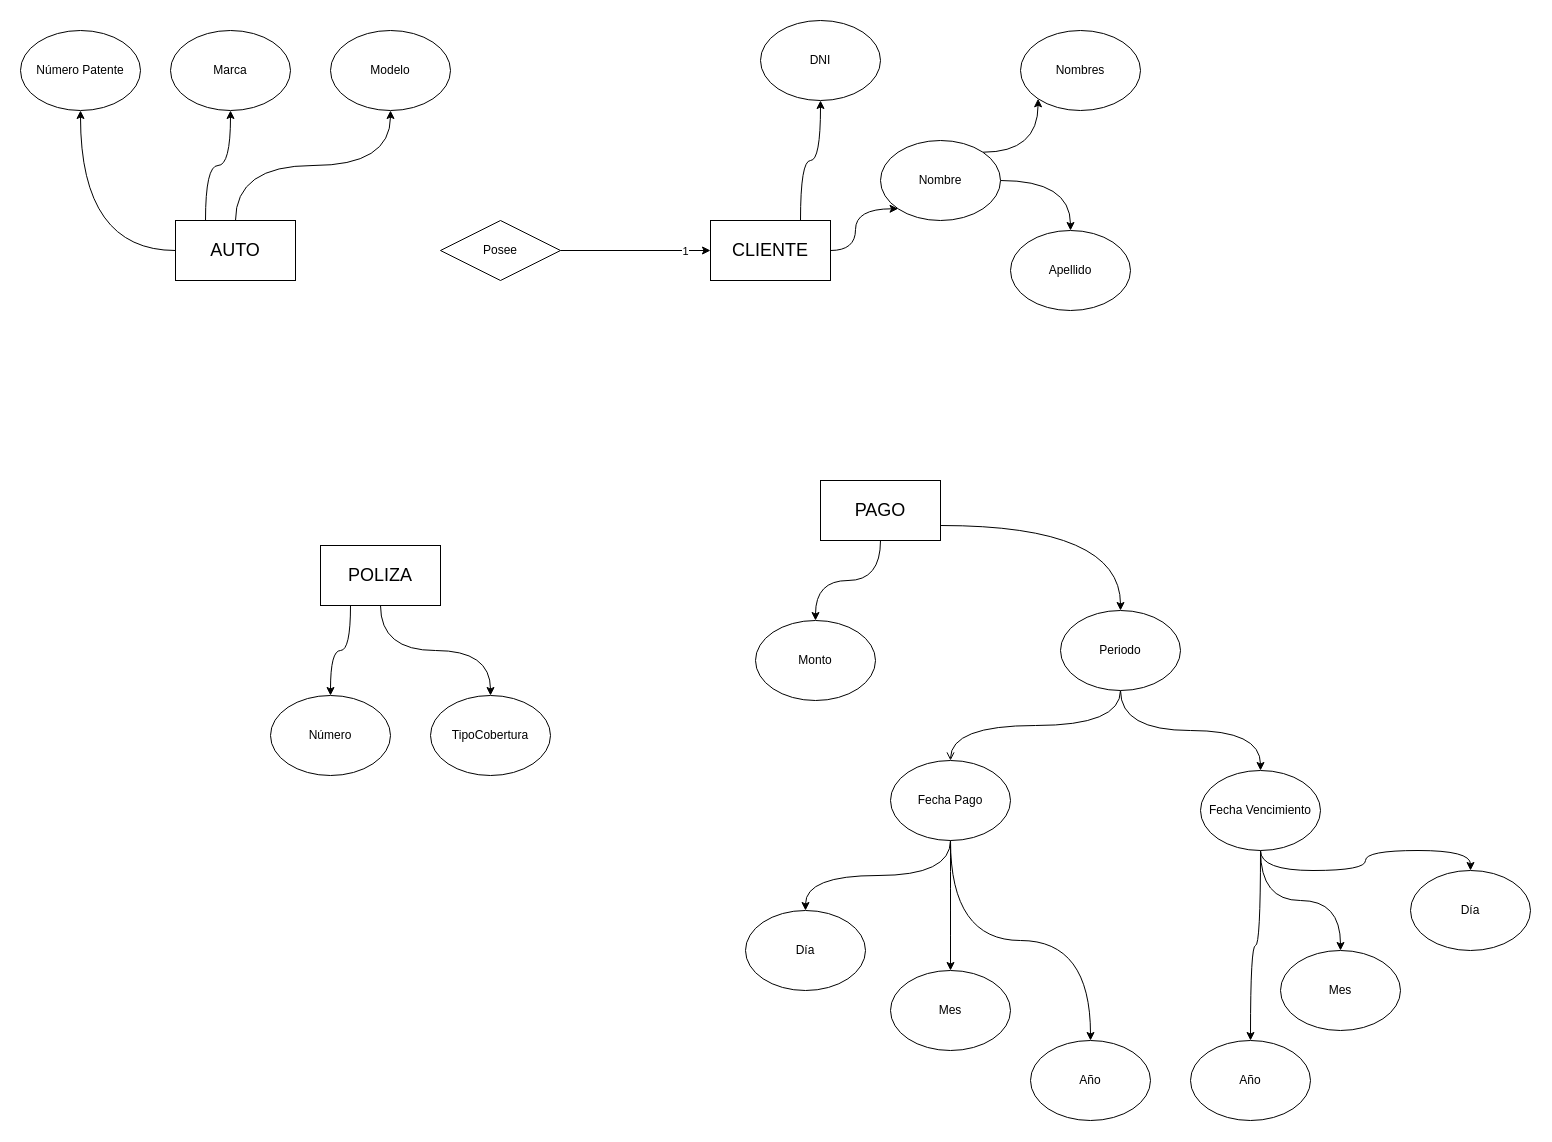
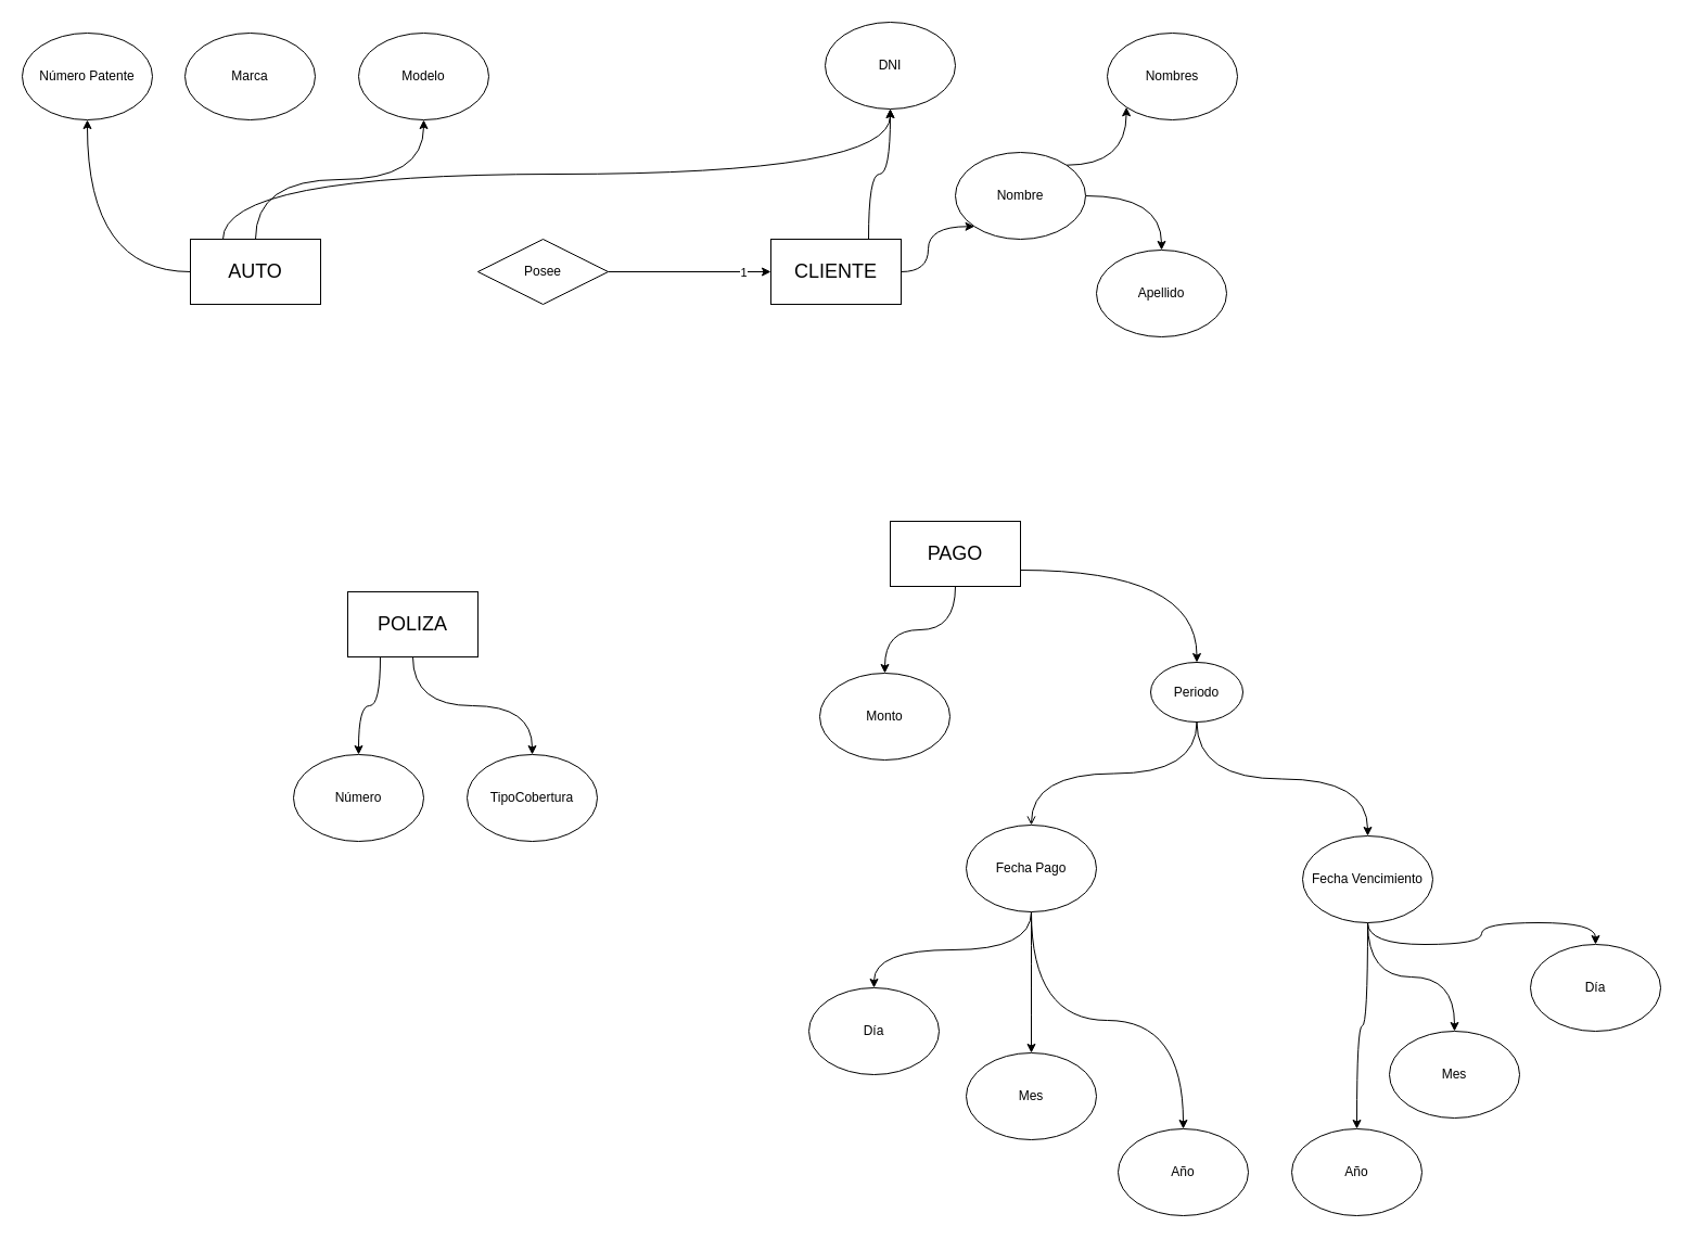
  <mxCell id="0" />
  <mxCell id="1" parent="0" />
  <mxCell id="2" style="edgeStyle=orthogonalEdgeStyle;orthogonalLoop=1;jettySize=auto;html=1;exitX=0;exitY=0.5;exitDx=0;exitDy=0;entryX=0.5;entryY=1;entryDx=0;entryDy=0;curved=1;" edge="1" parent="1" source="5" target="15"><mxGeometry relative="1" as="geometry" /></mxCell>
- <mxCell id="3" style="edgeStyle=orthogonalEdgeStyle;orthogonalLoop=1;jettySize=auto;html=1;exitX=0.25;exitY=0;exitDx=0;exitDy=0;entryX=0.5;entryY=1;entryDx=0;entryDy=0;curved=1;strokeColor=default;" edge="1" parent="1" source="5" target="16"><mxGeometry relative="1" as="geometry" /></mxCell>
+ <mxCell id="3" style="edgeStyle=orthogonalEdgeStyle;orthogonalLoop=1;jettySize=auto;html=1;exitX=0.25;exitY=0;exitDx=0;exitDy=0;curved=1;strokeColor=default;" edge="1" parent="1" source="5" target="18"><mxGeometry relative="1" as="geometry" /></mxCell>
  <mxCell id="4" style="edgeStyle=orthogonalEdgeStyle;orthogonalLoop=1;jettySize=auto;html=1;exitX=0.5;exitY=0;exitDx=0;exitDy=0;entryX=0.5;entryY=1;entryDx=0;entryDy=0;curved=1;" edge="1" parent="1" source="5" target="17"><mxGeometry relative="1" as="geometry" /></mxCell>
  <mxCell id="5" value="&lt;font style=&quot;font-size: 18px;&quot;&gt;AUTO&lt;/font&gt;" style="rounded=0;whiteSpace=wrap;html=1;" vertex="1" parent="1"><mxGeometry x="175" y="220" width="120" height="60" as="geometry" /></mxCell>
  <mxCell id="6" style="edgeStyle=orthogonalEdgeStyle;orthogonalLoop=1;jettySize=auto;html=1;exitX=1;exitY=0.5;exitDx=0;exitDy=0;entryX=0;entryY=1;entryDx=0;entryDy=0;curved=1;" edge="1" parent="1" source="8" target="21"><mxGeometry relative="1" as="geometry" /></mxCell>
  <mxCell id="7" style="edgeStyle=orthogonalEdgeStyle;orthogonalLoop=1;jettySize=auto;html=1;exitX=0.75;exitY=0;exitDx=0;exitDy=0;entryX=0.5;entryY=1;entryDx=0;entryDy=0;curved=1;" edge="1" parent="1" source="8" target="18"><mxGeometry relative="1" as="geometry" /></mxCell>
  <mxCell id="8" value="&lt;font style=&quot;font-size: 18px;&quot;&gt;CLIENTE&lt;/font&gt;" style="rounded=0;whiteSpace=wrap;html=1;" vertex="1" parent="1"><mxGeometry x="710" y="220" width="120" height="60" as="geometry" /></mxCell>
  <mxCell id="9" style="edgeStyle=orthogonalEdgeStyle;orthogonalLoop=1;jettySize=auto;html=1;exitX=0.25;exitY=1;exitDx=0;exitDy=0;entryX=0.5;entryY=0;entryDx=0;entryDy=0;curved=1;" edge="1" parent="1" source="11" target="24"><mxGeometry relative="1" as="geometry" /></mxCell>
  <mxCell id="10" style="edgeStyle=orthogonalEdgeStyle;orthogonalLoop=1;jettySize=auto;html=1;exitX=0.5;exitY=1;exitDx=0;exitDy=0;entryX=0.5;entryY=0;entryDx=0;entryDy=0;curved=1;" edge="1" parent="1" source="11" target="25"><mxGeometry relative="1" as="geometry" /></mxCell>
  <mxCell id="11" value="&lt;font style=&quot;font-size: 18px;&quot;&gt;POLIZA&lt;/font&gt;" style="rounded=0;whiteSpace=wrap;html=1;" vertex="1" parent="1"><mxGeometry x="320" y="545" width="120" height="60" as="geometry" /></mxCell>
  <mxCell id="12" style="edgeStyle=orthogonalEdgeStyle;orthogonalLoop=1;jettySize=auto;html=1;exitX=1;exitY=0.75;exitDx=0;exitDy=0;entryX=0.5;entryY=0;entryDx=0;entryDy=0;curved=1;" edge="1" parent="1" source="14" target="29"><mxGeometry relative="1" as="geometry" /></mxCell>
  <mxCell id="13" style="edgeStyle=orthogonalEdgeStyle;orthogonalLoop=1;jettySize=auto;html=1;exitX=0.5;exitY=1;exitDx=0;exitDy=0;entryX=0.5;entryY=0;entryDx=0;entryDy=0;curved=1;" edge="1" parent="1" source="14" target="26"><mxGeometry relative="1" as="geometry" /></mxCell>
  <mxCell id="14" value="&lt;font style=&quot;font-size: 18px;&quot;&gt;PAGO&lt;/font&gt;" style="rounded=0;whiteSpace=wrap;html=1;" vertex="1" parent="1"><mxGeometry x="820" y="480" width="120" height="60" as="geometry" /></mxCell>
  <mxCell id="15" value="Número Patente" style="ellipse;whiteSpace=wrap;html=1;" vertex="1" parent="1"><mxGeometry x="20" y="30" width="120" height="80" as="geometry" /></mxCell>
  <mxCell id="16" value="Marca" style="ellipse;whiteSpace=wrap;html=1;" vertex="1" parent="1"><mxGeometry x="170" y="30" width="120" height="80" as="geometry" /></mxCell>
  <mxCell id="17" value="&lt;div&gt;Modelo&lt;/div&gt;" style="ellipse;whiteSpace=wrap;html=1;" vertex="1" parent="1"><mxGeometry x="330" y="30" width="120" height="80" as="geometry" /></mxCell>
  <mxCell id="18" value="DNI" style="ellipse;whiteSpace=wrap;html=1;" vertex="1" parent="1"><mxGeometry x="760" y="20" width="120" height="80" as="geometry" /></mxCell>
  <mxCell id="19" style="edgeStyle=orthogonalEdgeStyle;orthogonalLoop=1;jettySize=auto;html=1;exitX=1;exitY=0;exitDx=0;exitDy=0;entryX=0;entryY=1;entryDx=0;entryDy=0;curved=1;" edge="1" parent="1" source="21" target="23"><mxGeometry relative="1" as="geometry" /></mxCell>
  <mxCell id="20" style="edgeStyle=orthogonalEdgeStyle;orthogonalLoop=1;jettySize=auto;html=1;exitX=1;exitY=0.5;exitDx=0;exitDy=0;entryX=0.5;entryY=0;entryDx=0;entryDy=0;curved=1;" edge="1" parent="1" source="21" target="22"><mxGeometry relative="1" as="geometry" /></mxCell>
  <mxCell id="21" value="Nombre" style="ellipse;whiteSpace=wrap;html=1;" vertex="1" parent="1"><mxGeometry x="880" y="140" width="120" height="80" as="geometry" /></mxCell>
  <mxCell id="22" value="Apellido" style="ellipse;whiteSpace=wrap;html=1;" vertex="1" parent="1"><mxGeometry x="1010" y="230" width="120" height="80" as="geometry" /></mxCell>
  <mxCell id="23" value="Nombres" style="ellipse;whiteSpace=wrap;html=1;" vertex="1" parent="1"><mxGeometry x="1020" y="30" width="120" height="80" as="geometry" /></mxCell>
  <mxCell id="24" value="Número" style="ellipse;whiteSpace=wrap;html=1;" vertex="1" parent="1"><mxGeometry x="270" y="695" width="120" height="80" as="geometry" /></mxCell>
  <mxCell id="25" value="TipoCobertura" style="ellipse;whiteSpace=wrap;html=1;" vertex="1" parent="1"><mxGeometry x="430" y="695" width="120" height="80" as="geometry" /></mxCell>
  <mxCell id="26" value="Monto" style="ellipse;whiteSpace=wrap;html=1;" vertex="1" parent="1"><mxGeometry x="755" y="620" width="120" height="80" as="geometry" /></mxCell>
  <mxCell id="27" style="edgeStyle=orthogonalEdgeStyle;orthogonalLoop=1;jettySize=auto;html=1;exitX=0.5;exitY=1;exitDx=0;exitDy=0;entryX=0.5;entryY=0;entryDx=0;entryDy=0;curved=1;endArrow=open;" edge="1" parent="1" source="29" target="33"><mxGeometry relative="1" as="geometry" /></mxCell>
  <mxCell id="28" style="edgeStyle=orthogonalEdgeStyle;orthogonalLoop=1;jettySize=auto;html=1;exitX=0.5;exitY=1;exitDx=0;exitDy=0;entryX=0.5;entryY=0;entryDx=0;entryDy=0;curved=1;" edge="1" parent="1" source="29" target="37"><mxGeometry relative="1" as="geometry" /></mxCell>
- <mxCell id="29" value="Periodo" style="ellipse;whiteSpace=wrap;html=1;" vertex="1" parent="1"><mxGeometry x="1060" y="610" width="120" height="80" as="geometry" /></mxCell>
+ <mxCell id="29" value="Periodo" style="ellipse;whiteSpace=wrap;html=1;" vertex="1" parent="1"><mxGeometry x="1060" y="610" width="85" height="55" as="geometry" /></mxCell>
  <mxCell id="30" style="edgeStyle=orthogonalEdgeStyle;orthogonalLoop=1;jettySize=auto;html=1;exitX=0.5;exitY=1;exitDx=0;exitDy=0;curved=1;" edge="1" parent="1" source="33" target="38"><mxGeometry relative="1" as="geometry" /></mxCell>
  <mxCell id="31" style="edgeStyle=orthogonalEdgeStyle;orthogonalLoop=1;jettySize=auto;html=1;exitX=0.5;exitY=1;exitDx=0;exitDy=0;entryX=0.5;entryY=0;entryDx=0;entryDy=0;curved=1;" edge="1" parent="1" source="33" target="39"><mxGeometry relative="1" as="geometry" /></mxCell>
  <mxCell id="32" style="edgeStyle=orthogonalEdgeStyle;orthogonalLoop=1;jettySize=auto;html=1;exitX=0.5;exitY=1;exitDx=0;exitDy=0;entryX=0.5;entryY=0;entryDx=0;entryDy=0;curved=1;" edge="1" parent="1" source="33" target="40"><mxGeometry relative="1" as="geometry" /></mxCell>
  <mxCell id="33" value="Fecha Pago" style="ellipse;whiteSpace=wrap;html=1;" vertex="1" parent="1"><mxGeometry x="890" y="760" width="120" height="80" as="geometry" /></mxCell>
  <mxCell id="34" style="edgeStyle=orthogonalEdgeStyle;orthogonalLoop=1;jettySize=auto;html=1;exitX=0.5;exitY=1;exitDx=0;exitDy=0;entryX=0.5;entryY=0;entryDx=0;entryDy=0;curved=1;" edge="1" parent="1" source="37" target="41"><mxGeometry relative="1" as="geometry" /></mxCell>
  <mxCell id="35" style="edgeStyle=orthogonalEdgeStyle;orthogonalLoop=1;jettySize=auto;html=1;exitX=0.5;exitY=1;exitDx=0;exitDy=0;entryX=0.5;entryY=0;entryDx=0;entryDy=0;curved=1;" edge="1" parent="1" source="37" target="42"><mxGeometry relative="1" as="geometry" /></mxCell>
  <mxCell id="36" style="edgeStyle=orthogonalEdgeStyle;orthogonalLoop=1;jettySize=auto;html=1;exitX=0.5;exitY=1;exitDx=0;exitDy=0;entryX=0.5;entryY=0;entryDx=0;entryDy=0;curved=1;" edge="1" parent="1" source="37" target="43"><mxGeometry relative="1" as="geometry" /></mxCell>
  <mxCell id="37" value="Fecha Vencimiento" style="ellipse;whiteSpace=wrap;html=1;" vertex="1" parent="1"><mxGeometry x="1200" y="770" width="120" height="80" as="geometry" /></mxCell>
  <mxCell id="38" value="Día" style="ellipse;whiteSpace=wrap;html=1;" vertex="1" parent="1"><mxGeometry x="745" y="910" width="120" height="80" as="geometry" /></mxCell>
  <mxCell id="39" value="Mes" style="ellipse;whiteSpace=wrap;html=1;" vertex="1" parent="1"><mxGeometry x="890" y="970" width="120" height="80" as="geometry" /></mxCell>
  <mxCell id="40" value="Año" style="ellipse;whiteSpace=wrap;html=1;" vertex="1" parent="1"><mxGeometry x="1030" y="1040" width="120" height="80" as="geometry" /></mxCell>
  <mxCell id="41" value="Año" style="ellipse;whiteSpace=wrap;html=1;" vertex="1" parent="1"><mxGeometry x="1190" y="1040" width="120" height="80" as="geometry" /></mxCell>
  <mxCell id="42" value="Mes" style="ellipse;whiteSpace=wrap;html=1;" vertex="1" parent="1"><mxGeometry x="1280" y="950" width="120" height="80" as="geometry" /></mxCell>
  <mxCell id="43" value="Día" style="ellipse;whiteSpace=wrap;html=1;" vertex="1" parent="1"><mxGeometry x="1410" y="870" width="120" height="80" as="geometry" /></mxCell>
  <mxCell id="44" style="edgeStyle=orthogonalEdgeStyle;rounded=0;orthogonalLoop=1;jettySize=auto;html=1;exitX=1;exitY=0.5;exitDx=0;exitDy=0;entryX=0;entryY=0.5;entryDx=0;entryDy=0;" edge="1" parent="1" source="46" target="8"><mxGeometry relative="1" as="geometry" /></mxCell>
  <mxCell id="45" value="1" style="edgeLabel;html=1;align=center;verticalAlign=middle;resizable=0;points=[];" vertex="1" connectable="0" parent="44"><mxGeometry x="0.657" relative="1" as="geometry"><mxPoint as="offset" /></mxGeometry></mxCell>
  <mxCell id="46" value="Posee" style="shape=rhombus;perimeter=rhombusPerimeter;whiteSpace=wrap;html=1;align=center;" vertex="1" parent="1"><mxGeometry x="440" y="220" width="120" height="60" as="geometry" /></mxCell>
